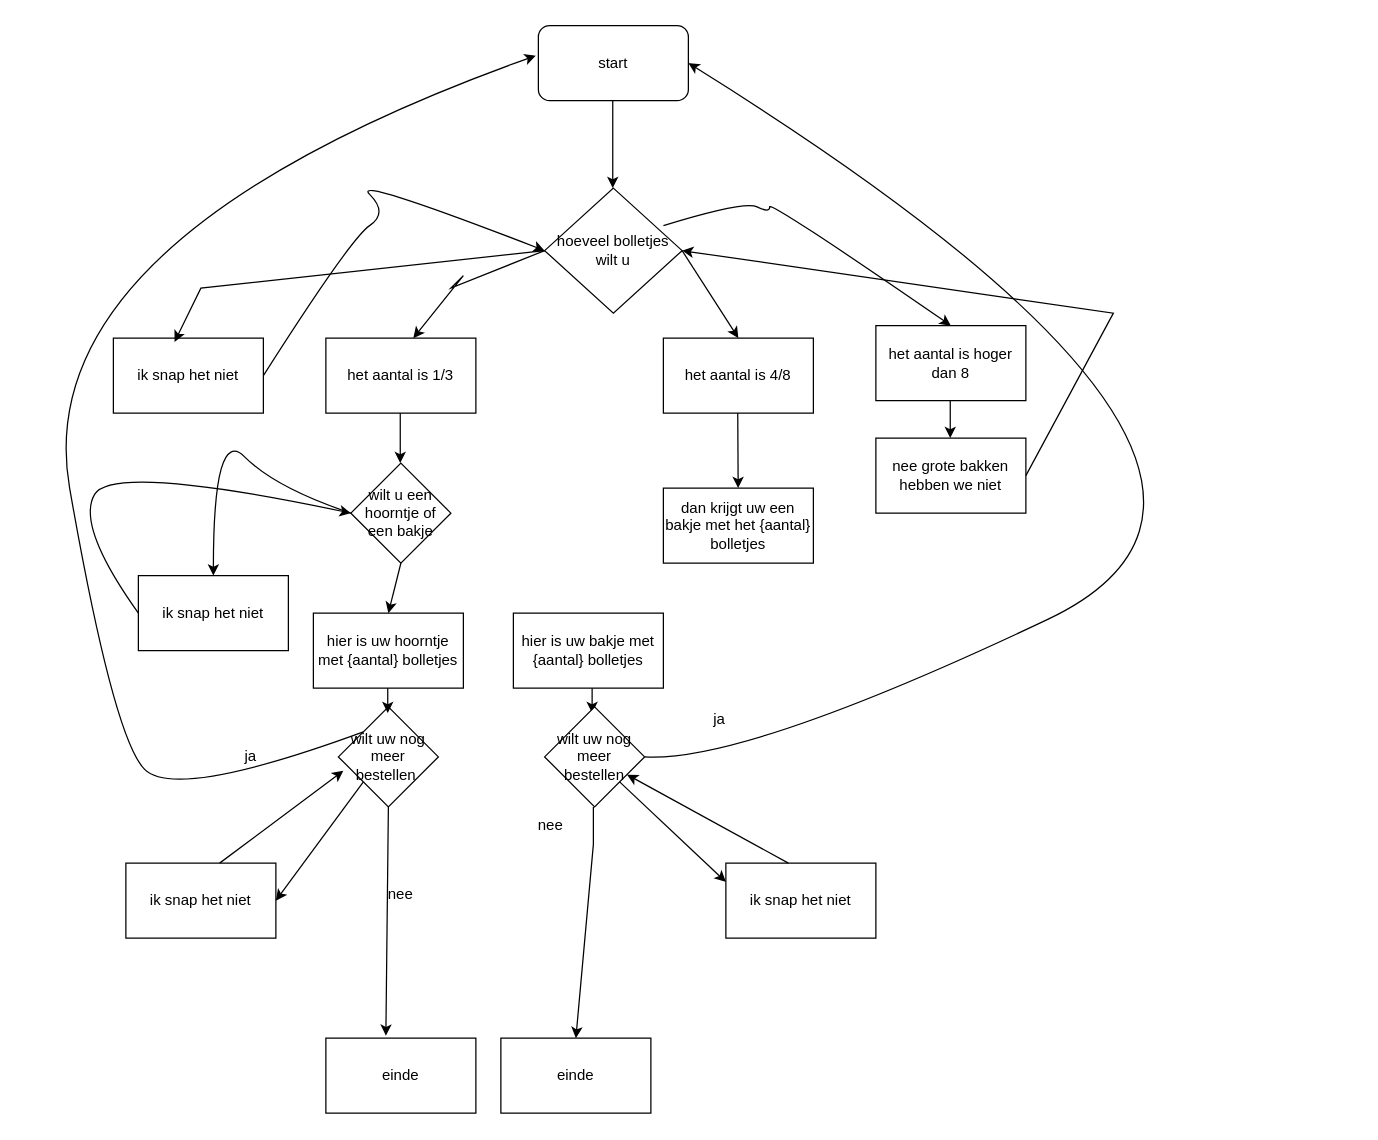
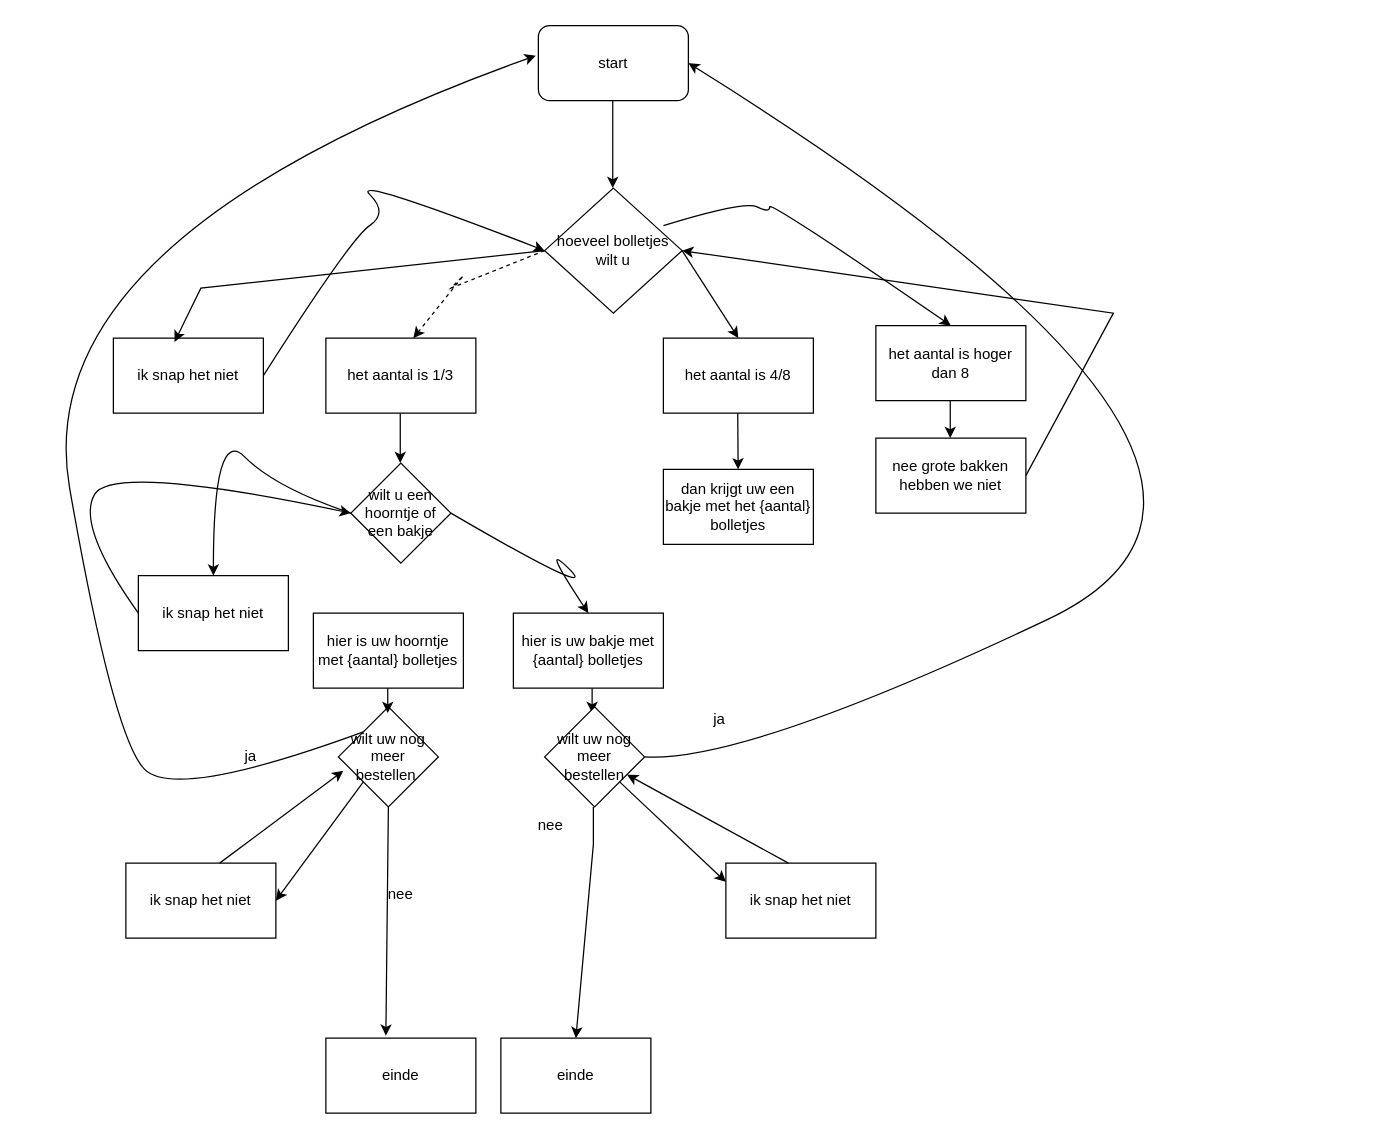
  <mxCell id="0" />
  <mxCell id="1" parent="0" />
  <mxCell id="2" value="start" style="rounded=1;whiteSpace=wrap;html=1;" vertex="1" parent="1"><mxGeometry x="430" y="20" width="120" height="60" as="geometry" /></mxCell>
  <mxCell id="3" value="" style="endArrow=classic;html=1;rounded=0;" edge="1" parent="1"><mxGeometry width="50" height="50" relative="1" as="geometry"><mxPoint x="489.5" y="80" as="sourcePoint" /><mxPoint x="489.5" y="150" as="targetPoint" /></mxGeometry></mxCell>
  <mxCell id="4" value="hoeveel bolletjes wilt u" style="rhombus;whiteSpace=wrap;html=1;" vertex="1" parent="1"><mxGeometry x="435" y="150" width="110" height="100" as="geometry" /></mxCell>
  <mxCell id="5" value="het aantal is 1/3" style="rounded=0;whiteSpace=wrap;html=1;" vertex="1" parent="1"><mxGeometry x="260" y="270" width="120" height="60" as="geometry" /></mxCell>
- <mxCell id="6" value="" style="endArrow=classic;html=1;rounded=0;exitX=0;exitY=0.5;exitDx=0;exitDy=0;entryX=0.583;entryY=0;entryDx=0;entryDy=0;entryPerimeter=0;" edge="1" parent="1" source="4" target="5"><mxGeometry width="50" height="50" relative="1" as="geometry"><mxPoint x="330" y="260" as="sourcePoint" /><mxPoint x="370" y="210" as="targetPoint" /><Array as="points"><mxPoint x="360" y="230" /><mxPoint x="370" y="220" /></Array></mxGeometry></mxCell>
+ <mxCell id="6" value="" style="endArrow=classic;html=1;rounded=0;exitX=0;exitY=0.5;exitDx=0;exitDy=0;entryX=0.583;entryY=0;entryDx=0;entryDy=0;entryPerimeter=0;dashed=1;" edge="1" parent="1" source="4" target="5"><mxGeometry width="50" height="50" relative="1" as="geometry"><mxPoint x="330" y="260" as="sourcePoint" /><mxPoint x="370" y="210" as="targetPoint" /><Array as="points"><mxPoint x="360" y="230" /><mxPoint x="370" y="220" /></Array></mxGeometry></mxCell>
  <mxCell id="7" value="het aantal is 4/8" style="rounded=0;whiteSpace=wrap;html=1;" vertex="1" parent="1"><mxGeometry x="530" y="270" width="120" height="60" as="geometry" /></mxCell>
  <mxCell id="8" value="" style="endArrow=classic;html=1;rounded=0;entryX=0.5;entryY=0;entryDx=0;entryDy=0;" edge="1" parent="1" target="7"><mxGeometry width="50" height="50" relative="1" as="geometry"><mxPoint x="545" y="200" as="sourcePoint" /><mxPoint x="625" y="220" as="targetPoint" /></mxGeometry></mxCell>
  <mxCell id="9" value="het aantal is hoger dan 8" style="rounded=0;whiteSpace=wrap;html=1;" vertex="1" parent="1"><mxGeometry x="700" y="260" width="120" height="60" as="geometry" /></mxCell>
  <mxCell id="10" value="ik snap het niet" style="rounded=0;whiteSpace=wrap;html=1;" vertex="1" parent="1"><mxGeometry x="90" y="270" width="120" height="60" as="geometry" /></mxCell>
  <mxCell id="11" value="" style="endArrow=classic;html=1;rounded=0;exitX=0;exitY=0.5;exitDx=0;exitDy=0;entryX=0.408;entryY=0.05;entryDx=0;entryDy=0;entryPerimeter=0;" edge="1" parent="1" source="4" target="10"><mxGeometry width="50" height="50" relative="1" as="geometry"><mxPoint x="220" y="180" as="sourcePoint" /><mxPoint x="130" y="260" as="targetPoint" /><Array as="points"><mxPoint x="160" y="230" /></Array></mxGeometry></mxCell>
  <mxCell id="12" value="nee grote bakken hebben we niet" style="rounded=0;whiteSpace=wrap;html=1;" vertex="1" parent="1"><mxGeometry x="700" y="350" width="120" height="60" as="geometry" /></mxCell>
  <mxCell id="13" value="" style="endArrow=classic;html=1;rounded=0;" edge="1" parent="1"><mxGeometry width="50" height="50" relative="1" as="geometry"><mxPoint x="759.5" y="320" as="sourcePoint" /><mxPoint x="759.5" y="350" as="targetPoint" /></mxGeometry></mxCell>
  <mxCell id="14" value="" style="endArrow=classic;html=1;rounded=0;entryX=1;entryY=0.5;entryDx=0;entryDy=0;" edge="1" parent="1" target="4"><mxGeometry width="50" height="50" relative="1" as="geometry"><mxPoint x="820" y="380" as="sourcePoint" /><mxPoint x="870" y="330" as="targetPoint" /><Array as="points"><mxPoint x="890" y="250" /></Array></mxGeometry></mxCell>
- <mxCell id="15" value="dan krijgt uw een bakje met het {aantal} bolletjes" style="rounded=0;whiteSpace=wrap;html=1;" vertex="1" parent="1"><mxGeometry x="530" y="390" width="120" height="60" as="geometry" /></mxCell>
+ <mxCell id="15" value="dan krijgt uw een bakje met het {aantal} bolletjes" style="rounded=0;whiteSpace=wrap;html=1;" vertex="1" parent="1"><mxGeometry x="530" y="375" width="120" height="60" as="geometry" /></mxCell>
  <mxCell id="16" value="" style="endArrow=classic;html=1;rounded=0;" edge="1" parent="1" target="15"><mxGeometry width="50" height="50" relative="1" as="geometry"><mxPoint x="589.5" y="330" as="sourcePoint" /><mxPoint x="589.5" y="370" as="targetPoint" /></mxGeometry></mxCell>
  <mxCell id="17" value="wilt u een hoorntje of een bakje" style="rhombus;whiteSpace=wrap;html=1;" vertex="1" parent="1"><mxGeometry x="280" y="370" width="80" height="80" as="geometry" /></mxCell>
  <mxCell id="18" value="" style="endArrow=classic;html=1;rounded=0;" edge="1" parent="1"><mxGeometry width="50" height="50" relative="1" as="geometry"><mxPoint x="319.5" y="330" as="sourcePoint" /><mxPoint x="319.5" y="370" as="targetPoint" /></mxGeometry></mxCell>
  <mxCell id="19" value="" style="curved=1;endArrow=classic;html=1;rounded=0;entryX=0.5;entryY=0;entryDx=0;entryDy=0;exitX=0;exitY=0.5;exitDx=0;exitDy=0;" edge="1" parent="1" source="17" target="20"><mxGeometry width="50" height="50" relative="1" as="geometry"><mxPoint x="170" y="390" as="sourcePoint" /><mxPoint x="210" y="340" as="targetPoint" /><Array as="points"><mxPoint x="220" y="390" /><mxPoint x="170" y="340" /></Array></mxGeometry></mxCell>
  <mxCell id="20" value="ik snap het niet" style="rounded=0;whiteSpace=wrap;html=1;" vertex="1" parent="1"><mxGeometry x="110" y="460" width="120" height="60" as="geometry" /></mxCell>
  <mxCell id="21" value="" style="curved=1;endArrow=classic;html=1;rounded=0;exitX=0;exitY=0.5;exitDx=0;exitDy=0;entryX=0;entryY=0.5;entryDx=0;entryDy=0;" edge="1" parent="1" source="20" target="17"><mxGeometry width="50" height="50" relative="1" as="geometry"><mxPoint x="90" y="420" as="sourcePoint" /><mxPoint x="140" y="370" as="targetPoint" /><Array as="points"><mxPoint y="420" x="60" /><mxPoint x="90" y="370" /></Array></mxGeometry></mxCell>
  <mxCell id="22" value="hier is uw bakje met {aantal} bolletjes" style="rounded=0;whiteSpace=wrap;html=1;" vertex="1" parent="1"><mxGeometry x="410" y="490" width="120" height="60" as="geometry" /></mxCell>
  <mxCell id="23" value="hier is uw hoorntje met {aantal} bolletjes" style="rounded=0;whiteSpace=wrap;html=1;" vertex="1" parent="1"><mxGeometry x="250" y="490" width="120" height="60" as="geometry" /></mxCell>
- <mxCell id="25" value="" style="endArrow=classic;html=1;rounded=0;exitX=0.5;exitY=1;exitDx=0;exitDy=0;entryX=0.5;entryY=0;entryDx=0;entryDy=0;" edge="1" parent="1" source="17" target="23"><mxGeometry width="50" height="50" relative="1" as="geometry"><mxPoint x="320" y="490" as="sourcePoint" /><mxPoint x="370" y="440" as="targetPoint" /></mxGeometry></mxCell>
+ <mxCell id="24" value="" style="curved=1;endArrow=classic;html=1;rounded=0;entryX=0.5;entryY=0;entryDx=0;entryDy=0;exitX=1;exitY=0.5;exitDx=0;exitDy=0;" edge="1" parent="1" source="17" target="22"><mxGeometry width="50" height="50" relative="1" as="geometry"><mxPoint x="430" y="480" as="sourcePoint" /><mxPoint x="480" y="430" as="targetPoint" /><Array as="points"><mxPoint x="480" y="480" /><mxPoint x="430" y="430" /></Array></mxGeometry></mxCell>
  <mxCell id="26" value="wilt uw nog meer bestellen&amp;nbsp;" style="rhombus;whiteSpace=wrap;html=1;" vertex="1" parent="1"><mxGeometry x="270" y="565" width="80" height="80" as="geometry" /></mxCell>
  <mxCell id="27" value="" style="endArrow=classic;html=1;rounded=0;" edge="1" parent="1"><mxGeometry width="50" height="50" relative="1" as="geometry"><mxPoint x="309.5" y="550" as="sourcePoint" /><mxPoint x="309.5" y="570" as="targetPoint" /><Array as="points"><mxPoint x="309.5" y="550" /></Array></mxGeometry></mxCell>
  <mxCell id="28" value="" style="endArrow=classic;html=1;rounded=0;" edge="1" parent="1"><mxGeometry width="50" height="50" relative="1" as="geometry"><mxPoint x="473" y="550" as="sourcePoint" /><mxPoint x="473" y="570" as="targetPoint" /><Array as="points"><mxPoint x="473" y="560" /></Array></mxGeometry></mxCell>
  <mxCell id="29" value="wilt uw nog meer bestellen" style="rhombus;whiteSpace=wrap;html=1;" vertex="1" parent="1"><mxGeometry x="435" y="565" width="80" height="80" as="geometry" /></mxCell>
  <mxCell id="30" value="" style="curved=1;endArrow=classic;html=1;rounded=0;exitX=0;exitY=0;exitDx=0;exitDy=0;entryX=-0.017;entryY=0.4;entryDx=0;entryDy=0;entryPerimeter=0;" edge="1" parent="1" source="26" target="2"><mxGeometry width="50" height="50" relative="1" as="geometry"><mxPoint x="90" y="640" as="sourcePoint" /><mxPoint x="140" y="590" as="targetPoint" /><Array as="points"><mxPoint x="140" y="640" /><mxPoint x="90" y="590" /><mxPoint x="20" y="190" /></Array></mxGeometry></mxCell>
  <mxCell id="31" value="ja" style="text;html=1;strokeColor=none;fillColor=none;align=center;verticalAlign=middle;whiteSpace=wrap;rounded=0;" vertex="1" parent="1"><mxGeometry x="170" y="590" width="60" height="30" as="geometry" /></mxCell>
  <mxCell id="32" value="" style="curved=1;endArrow=classic;html=1;rounded=0;exitX=1;exitY=0.5;exitDx=0;exitDy=0;entryX=1;entryY=0.5;entryDx=0;entryDy=0;" edge="1" parent="1" source="29" target="2"><mxGeometry width="50" height="50" relative="1" as="geometry"><mxPoint x="545" y="610" as="sourcePoint" /><mxPoint x="595" y="560" as="targetPoint" /><Array as="points"><mxPoint x="595" y="610" /><mxPoint x="1080" y="380" /></Array></mxGeometry></mxCell>
  <mxCell id="33" value="ja" style="text;html=1;strokeColor=none;fillColor=none;align=center;verticalAlign=middle;whiteSpace=wrap;rounded=0;" vertex="1" parent="1"><mxGeometry x="545" y="560" width="60" height="30" as="geometry" /></mxCell>
  <mxCell id="34" value="einde" style="rounded=0;whiteSpace=wrap;html=1;" vertex="1" parent="1"><mxGeometry x="260" y="830" width="120" height="60" as="geometry" /></mxCell>
  <mxCell id="35" value="" style="endArrow=classic;html=1;rounded=0;entryX=0.4;entryY=-0.033;entryDx=0;entryDy=0;entryPerimeter=0;exitX=0.5;exitY=1;exitDx=0;exitDy=0;" edge="1" parent="1" source="26" target="34"><mxGeometry width="50" height="50" relative="1" as="geometry"><mxPoint x="390" y="650" as="sourcePoint" /><mxPoint x="440" y="600" as="targetPoint" /></mxGeometry></mxCell>
  <mxCell id="36" value="nee" style="text;html=1;strokeColor=none;fillColor=none;align=center;verticalAlign=middle;whiteSpace=wrap;rounded=0;" vertex="1" parent="1"><mxGeometry x="290" y="700" width="60" height="30" as="geometry" /></mxCell>
  <mxCell id="37" value="" style="endArrow=classic;html=1;rounded=0;entryX=0.5;entryY=0;entryDx=0;entryDy=0;" edge="1" parent="1" target="39"><mxGeometry width="50" height="50" relative="1" as="geometry"><mxPoint x="474" y="645" as="sourcePoint" /><mxPoint x="474" y="685" as="targetPoint" /><Array as="points"><mxPoint x="474" y="675" /></Array></mxGeometry></mxCell>
  <mxCell id="38" value="nee" style="text;html=1;strokeColor=none;fillColor=none;align=center;verticalAlign=middle;whiteSpace=wrap;rounded=0;" vertex="1" parent="1"><mxGeometry x="410" y="645" width="60" height="30" as="geometry" /></mxCell>
  <mxCell id="39" value="einde" style="rounded=0;whiteSpace=wrap;html=1;" vertex="1" parent="1"><mxGeometry x="400" y="830" width="120" height="60" as="geometry" /></mxCell>
  <mxCell id="40" value="ik snap het niet" style="rounded=0;whiteSpace=wrap;html=1;" vertex="1" parent="1"><mxGeometry x="100" y="690" width="120" height="60" as="geometry" /></mxCell>
  <mxCell id="41" value="" style="endArrow=classic;html=1;rounded=0;entryX=1;entryY=0.5;entryDx=0;entryDy=0;exitX=0;exitY=1;exitDx=0;exitDy=0;" edge="1" parent="1" source="26" target="40"><mxGeometry width="50" height="50" relative="1" as="geometry"><mxPoint x="240" y="730" as="sourcePoint" /><mxPoint x="280" y="690" as="targetPoint" /></mxGeometry></mxCell>
  <mxCell id="42" value="" style="endArrow=classic;html=1;rounded=0;entryX=0.05;entryY=0.638;entryDx=0;entryDy=0;entryPerimeter=0;" edge="1" parent="1" target="26"><mxGeometry width="50" height="50" relative="1" as="geometry"><mxPoint x="175" y="690" as="sourcePoint" /><mxPoint x="225" y="640" as="targetPoint" /></mxGeometry></mxCell>
  <mxCell id="43" value="ik snap het niet" style="rounded=0;whiteSpace=wrap;html=1;" vertex="1" parent="1"><mxGeometry x="580" y="690" width="120" height="60" as="geometry" /></mxCell>
  <mxCell id="44" value="" style="endArrow=classic;html=1;rounded=0;entryX=0;entryY=0.25;entryDx=0;entryDy=0;exitX=1;exitY=1;exitDx=0;exitDy=0;" edge="1" parent="1" source="29" target="43"><mxGeometry width="50" height="50" relative="1" as="geometry"><mxPoint x="510" y="675" as="sourcePoint" /><mxPoint x="560" y="625" as="targetPoint" /></mxGeometry></mxCell>
  <mxCell id="45" value="" style="endArrow=classic;html=1;rounded=0;" edge="1" parent="1" target="29"><mxGeometry width="50" height="50" relative="1" as="geometry"><mxPoint x="630" y="690" as="sourcePoint" /><mxPoint x="680" y="640" as="targetPoint" /></mxGeometry></mxCell>
  <mxCell id="46" value="" style="curved=1;endArrow=classic;html=1;rounded=0;entryX=0.5;entryY=0;entryDx=0;entryDy=0;exitX=0.864;exitY=0.3;exitDx=0;exitDy=0;exitPerimeter=0;" edge="1" parent="1" source="4" target="9"><mxGeometry width="50" height="50" relative="1" as="geometry"><mxPoint x="565" y="170" as="sourcePoint" /><mxPoint x="615" y="120" as="targetPoint" /><Array as="points"><mxPoint x="595" y="160" /><mxPoint x="615" y="170" /><mxPoint x="615" y="160" /></Array></mxGeometry></mxCell>
  <mxCell id="47" value="" style="curved=1;endArrow=classic;html=1;rounded=0;entryX=0;entryY=0.5;entryDx=0;entryDy=0;exitX=1;exitY=0.5;exitDx=0;exitDy=0;" edge="1" parent="1" source="10" target="4"><mxGeometry width="50" height="50" relative="1" as="geometry"><mxPoint x="280" y="190" as="sourcePoint" /><mxPoint x="330" y="140" as="targetPoint" /><Array as="points"><mxPoint x="280" y="190" /><mxPoint x="310" y="170" /><mxPoint x="280" y="140" /></Array></mxGeometry></mxCell>
